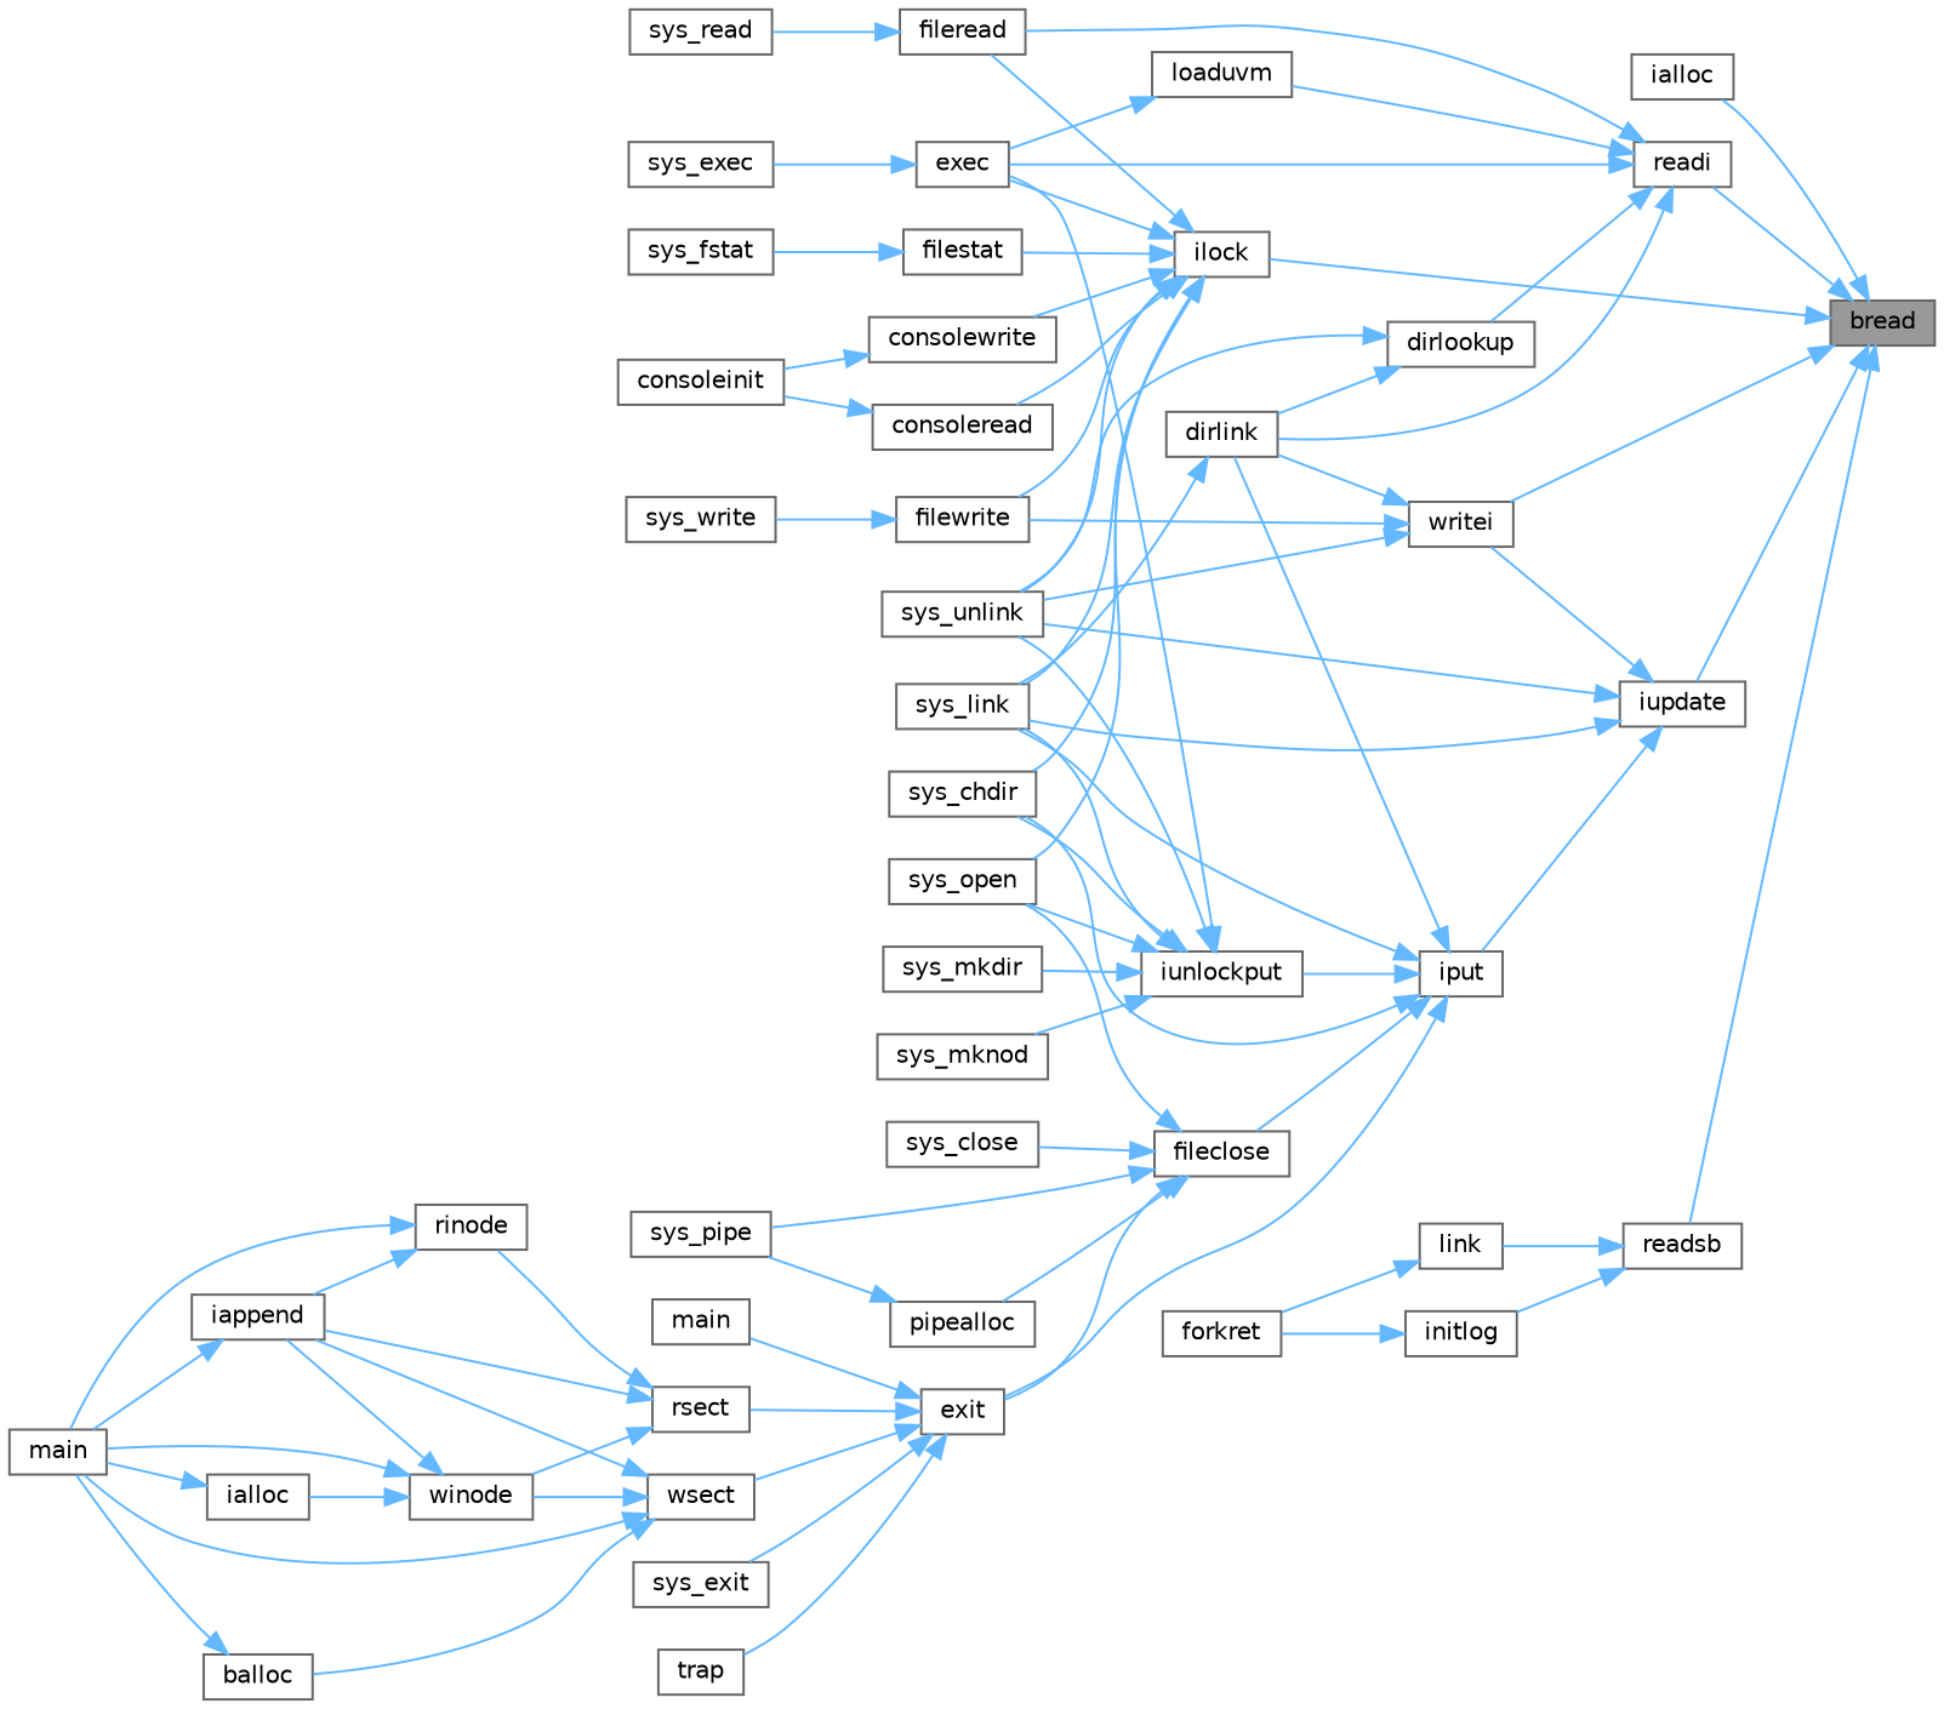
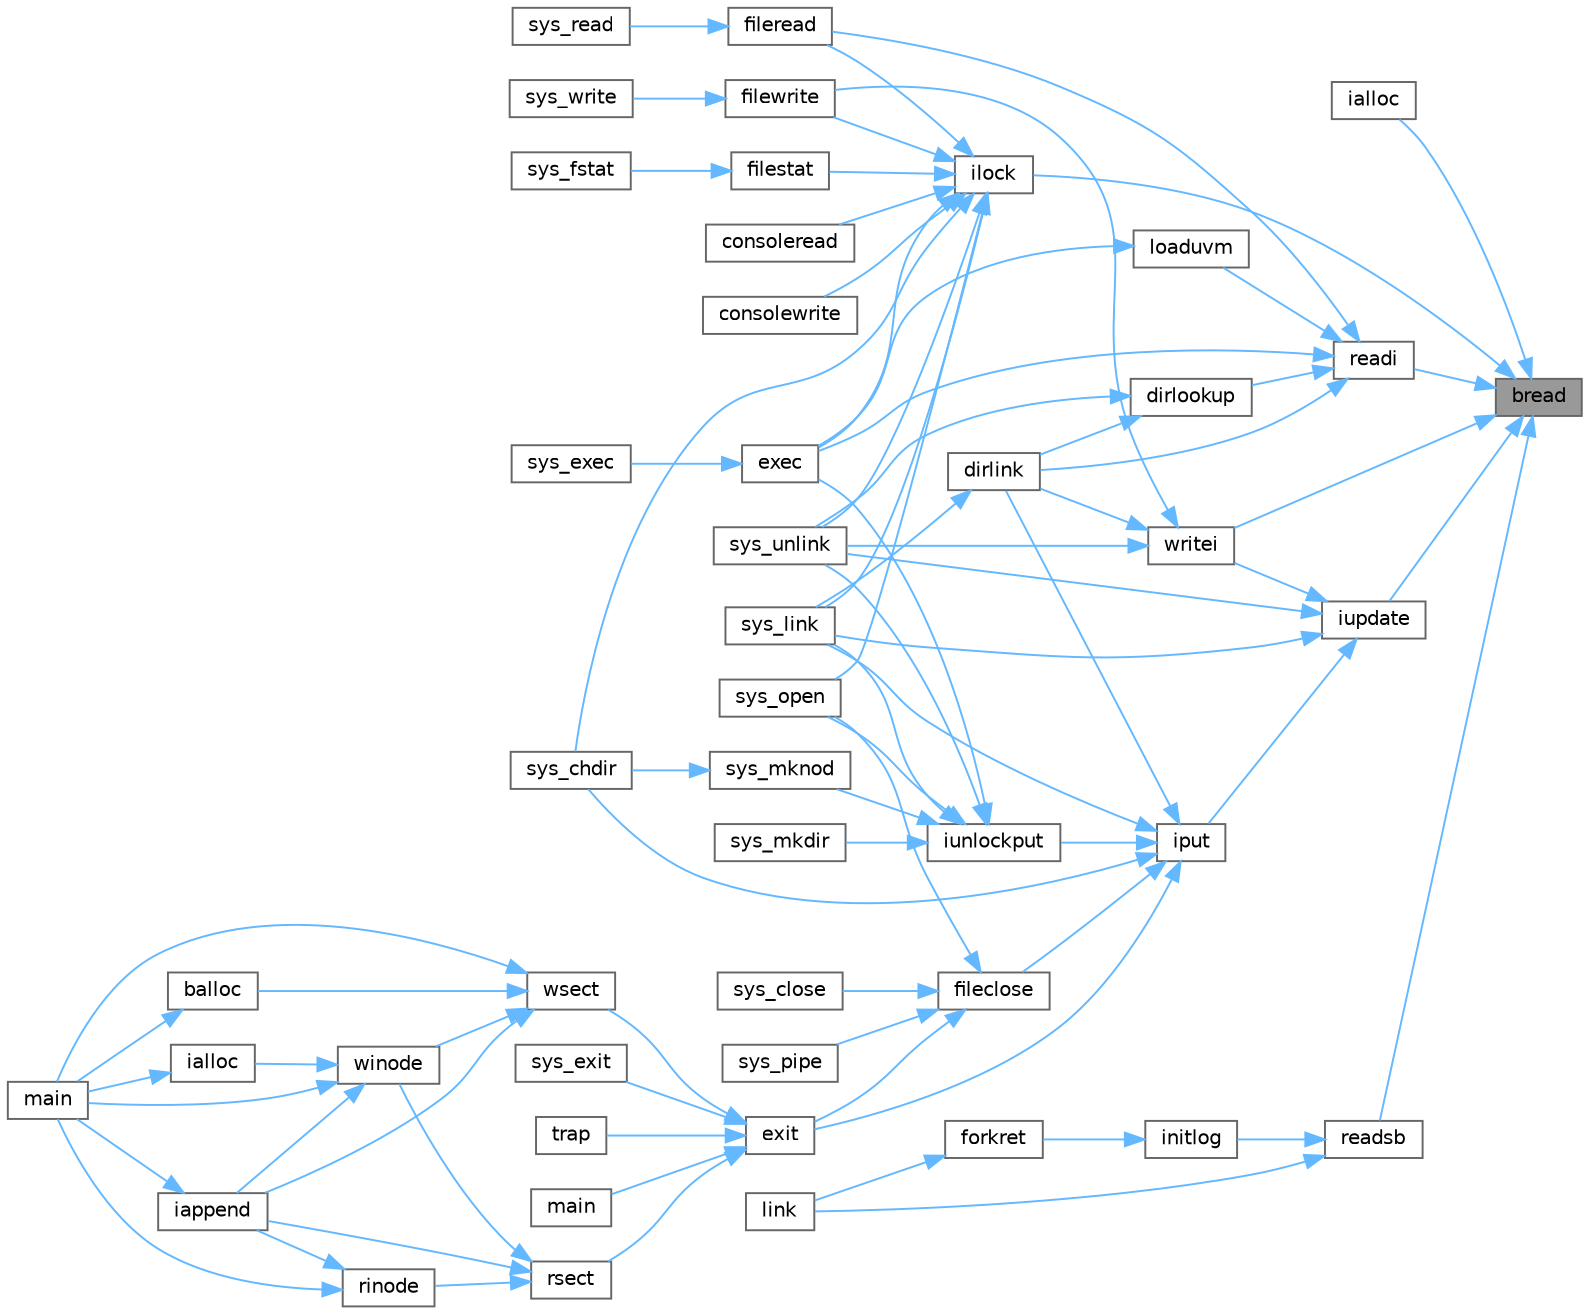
  digraph {
    rankdir=RL
    node [color=grey40 fillcolor=white fontname=Helvetica fontsize=10 shape=box style=filled]
    edge [color=steelblue1 dir=back fontname=Helvetica fontsize=10 labelfontname=Helvetica labelfontsize=10 style=solid]
    n1 [color=gray40 fillcolor=grey60 fontcolor=black height=0.2 label=bread width=0.4]
    n2 [height=0.2 label=ialloc width=0.4]
    n3 [height=0.2 label=ilock width=0.4]
    n4 [height=0.2 label=iupdate width=0.4]
    n5 [height=0.2 label=writei width=0.4]
    n6 [height=0.2 label=readi width=0.4]
    n7 [height=0.2 label=readsb width=0.4]
    n8 [height=0.2 label=consoleread width=0.4]
    n9 [height=0.2 label=consolewrite width=0.4]
    n10 [height=0.2 label=exec width=0.4]
    n11 [height=0.2 label=fileread width=0.4]
    n12 [height=0.2 label=filestat width=0.4]
    n13 [height=0.2 label=filewrite width=0.4]
    n14 [height=0.2 label=sys_chdir width=0.4]
    n15 [height=0.2 label=sys_link width=0.4]
    n16 [height=0.2 label=sys_open width=0.4]
    n17 [height=0.2 label=sys_unlink width=0.4]
    n18 [height=0.2 label=iput width=0.4]
    n19 [height=0.2 label=dirlink width=0.4]
    n20 [height=0.2 label=dirlookup width=0.4]
    n21 [height=0.2 label=loaduvm width=0.4]
    n22 [height=0.2 label=link width=0.4]
    n23 [height=0.2 label=initlog width=0.4]
-   n24 [height=0.2 label=consoleinit width=0.4]
    n25 [height=0.2 label=sys_exec width=0.4]
    n26 [height=0.2 label=sys_read width=0.4]
    n27 [height=0.2 label=sys_fstat width=0.4]
    n28 [height=0.2 label=sys_write width=0.4]
    n29 [height=0.2 label=exit width=0.4]
    n30 [height=0.2 label=fileclose width=0.4]
    n31 [height=0.2 label=iunlockput width=0.4]
    n32 [height=0.2 label=main width=0.4]
    n33 [height=0.2 label=rsect width=0.4]
    n34 [height=0.2 label=sys_exit width=0.4]
    n35 [height=0.2 label=trap width=0.4]
    n36 [height=0.2 label=wsect width=0.4]
-   n37 [height=0.2 label=pipealloc width=0.4]
    n38 [height=0.2 label=sys_pipe width=0.4]
    n39 [height=0.2 label=sys_close width=0.4]
    n40 [height=0.2 label=sys_mkdir width=0.4]
    n41 [height=0.2 label=sys_mknod width=0.4]
    n42 [height=0.2 label=iappend width=0.4]
    n43 [height=0.2 label=rinode width=0.4]
    n44 [height=0.2 label=winode width=0.4]
    n45 [height=0.2 label=main width=0.4]
    n46 [height=0.2 label=balloc width=0.4]
    n47 [height=0.2 label=ialloc width=0.4]
    n48 [height=0.2 label=forkret width=0.4]
    n1 -> n2
    n1 -> n3
    n1 -> n4
    n1 -> n5
    n1 -> n6
    n1 -> n7
    n3 -> n8
    n3 -> n9
    n3 -> n10
    n3 -> n11
    n3 -> n12
    n3 -> n13
    n3 -> n14
    n3 -> n15
    n3 -> n16
    n3 -> n17
    n4 -> n5
    n4 -> n15
    n4 -> n17
    n4 -> n18
    n5 -> n13
    n5 -> n17
    n5 -> n19
    n6 -> n10
    n6 -> n11
    n6 -> n19
    n6 -> n20
    n6 -> n21
    n7 -> n22
    n7 -> n23
-   n8 -> n24
-   n9 -> n24
    n10 -> n25
    n11 -> n26
    n12 -> n27
    n13 -> n28
    n18 -> n14
    n18 -> n15
    n18 -> n19
    n18 -> n29
    n18 -> n30
    n18 -> n31
    n19 -> n15
    n20 -> n17
    n20 -> n19
    n21 -> n10
-   n22 -> n48
+   n48 -> n22
    n23 -> n48
    n29 -> n32
    n29 -> n33
    n29 -> n34
    n29 -> n35
    n29 -> n36
    n30 -> n16
    n30 -> n29
-   n30 -> n37
    n30 -> n38
    n30 -> n39
    n31 -> n10
-   n31 -> n14
+   n41 -> n14
    n31 -> n15
    n31 -> n16
    n31 -> n17
    n31 -> n40
    n31 -> n41
    n33 -> n42
    n33 -> n43
    n33 -> n44
    n36 -> n42
    n36 -> n44
    n36 -> n45
    n36 -> n46
-   n37 -> n38
    n42 -> n45
    n43 -> n42
    n43 -> n45
    n44 -> n42
    n44 -> n45
    n44 -> n47
    n46 -> n45
    n47 -> n45
  }
